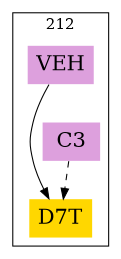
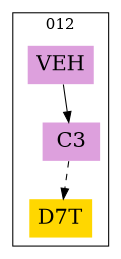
  strict digraph {
    node [color=darkorange fillcolor=plum fontsize=20 shape=plaintext style=filled]
    n1 [label=VEH]
    n2 [fillcolor=gold label=D7T]
    n3 [label=C3]
    subgraph cluster_1 {
-     label=212
+     label=012
      labeldoc=t
      n1
      n2
      n3
    }
-   n1 -> n2 [style=solid]
+   n1 -> n3 [style=solid]
    n3 -> n2 [style=dashed]
  }
